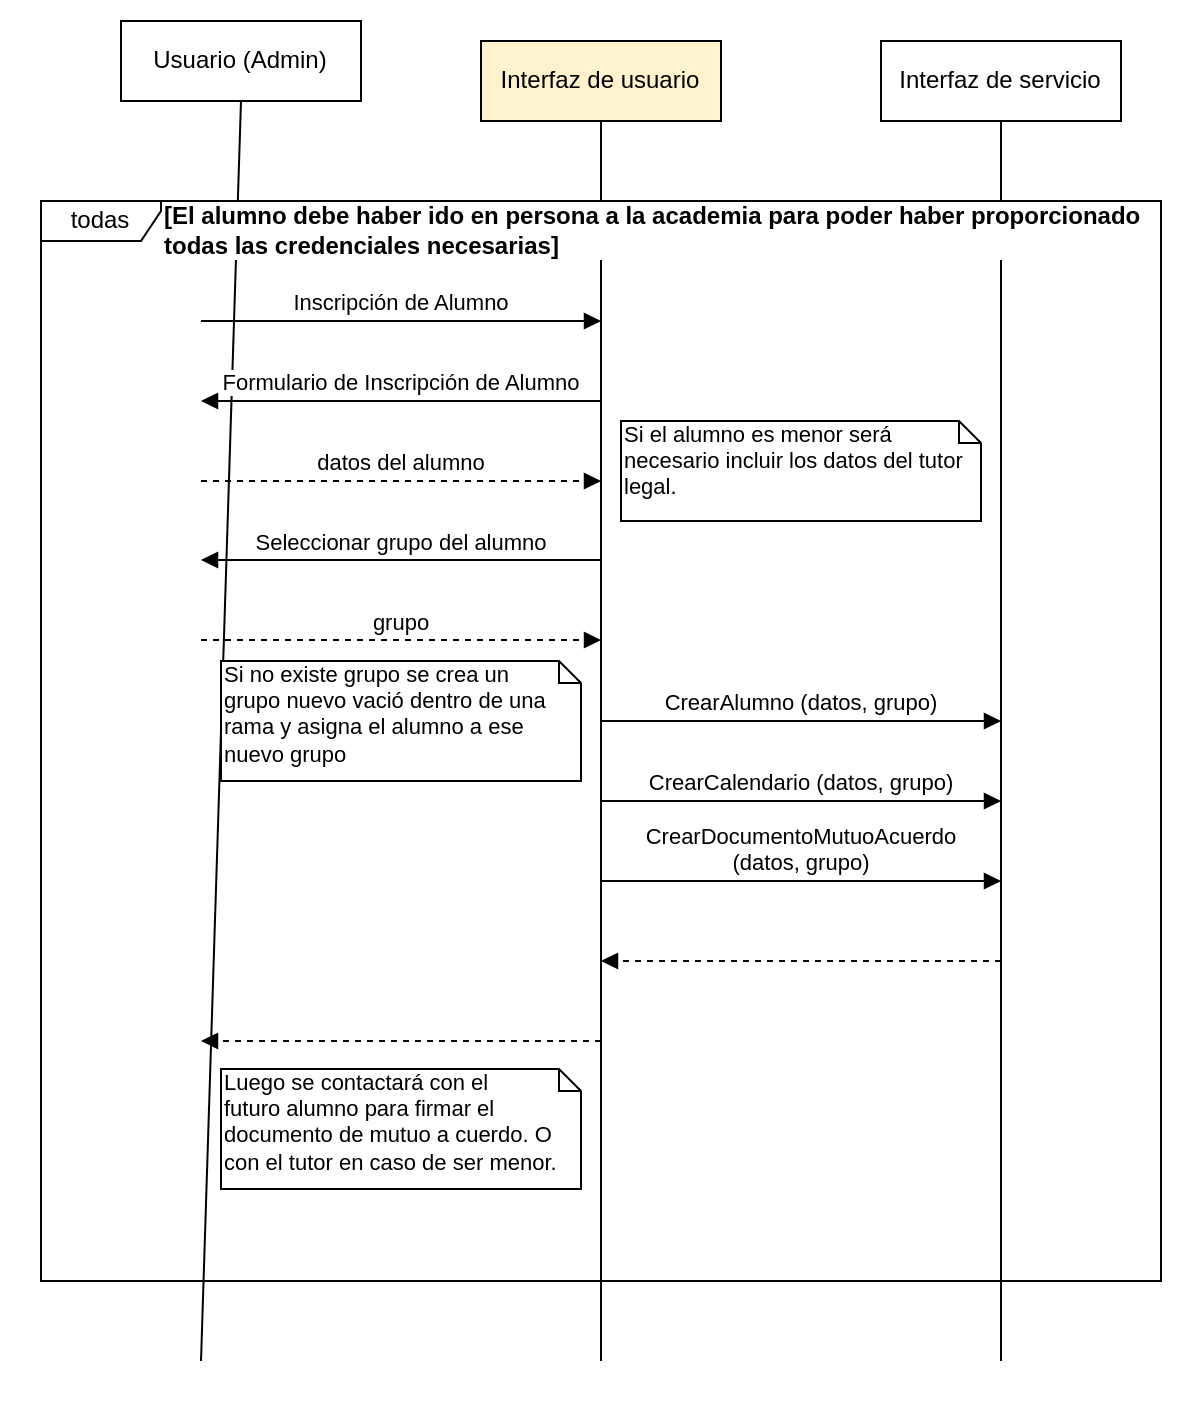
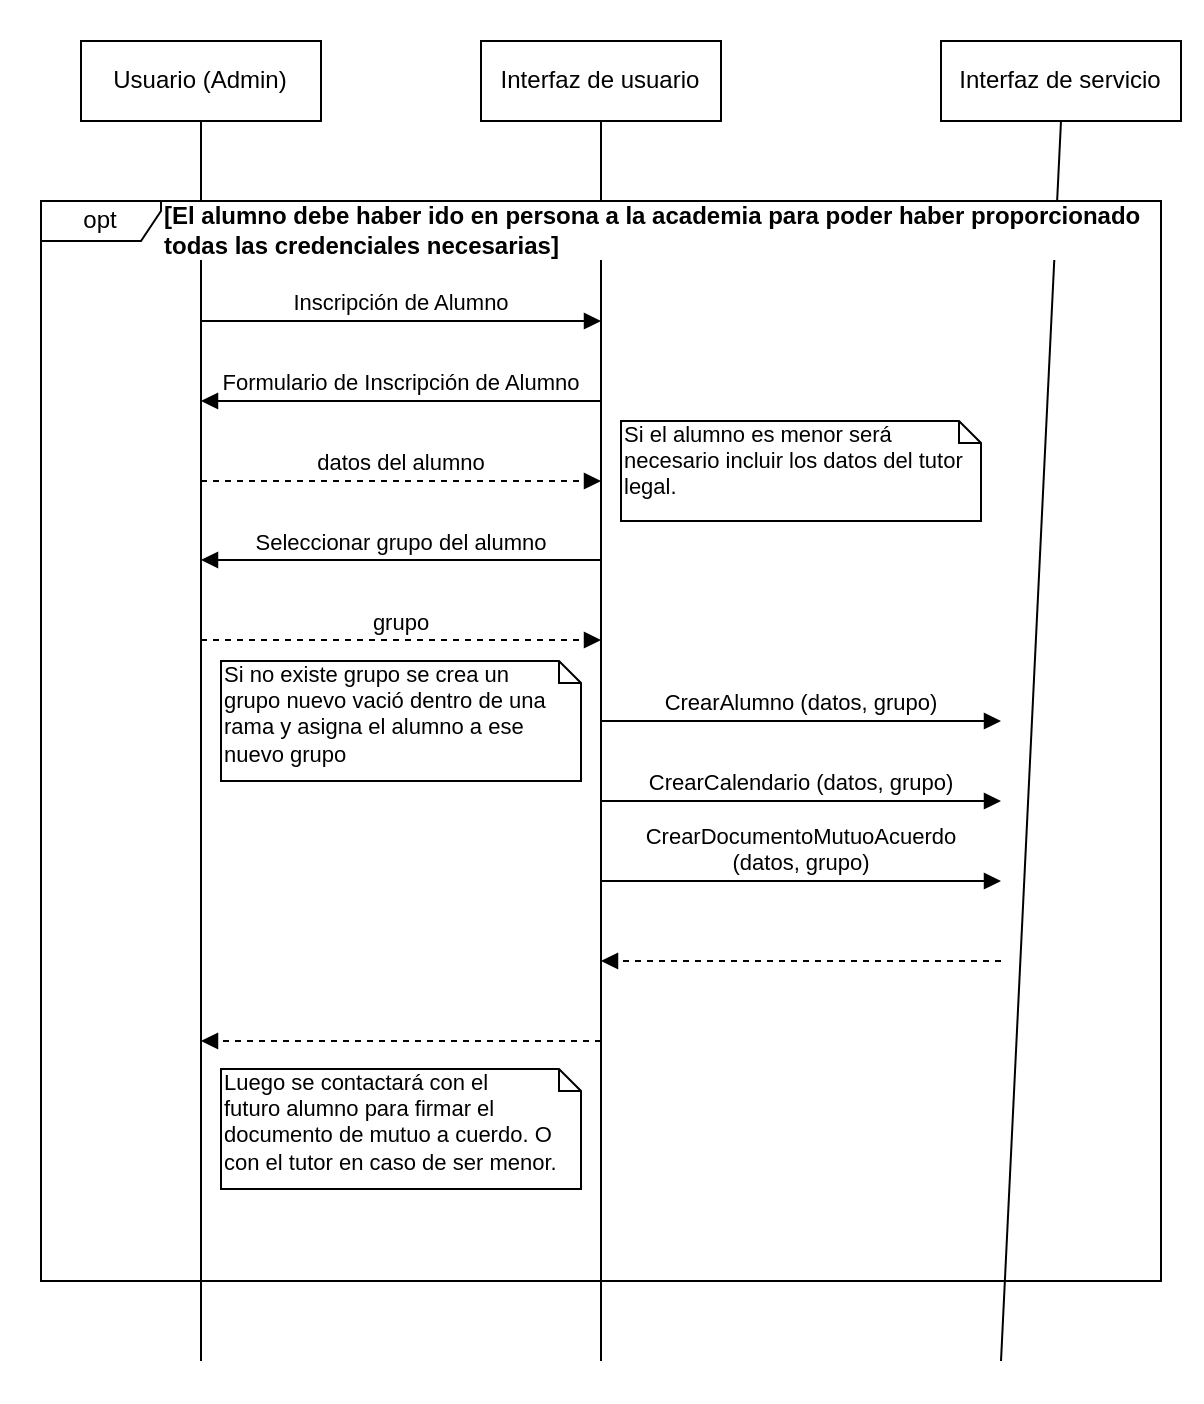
  <mxCell id="0" />
  <mxCell id="1" parent="0" />
- <mxCell id="2" value="todas" style="shape=umlFrame;whiteSpace=wrap;html=1;width=60;height=20;fillColor=#ffffff;" parent="1" vertex="1"><mxGeometry x="20" y="100" width="560" height="540" as="geometry" /></mxCell>
- <mxCell id="3" value="Usuario (Admin)" style="rounded=0;whiteSpace=wrap;html=1;" parent="1" vertex="1"><mxGeometry x="60" y="10" width="120" height="40" as="geometry" /></mxCell>
- <mxCell id="4" value="Interfaz de usuario" style="rounded=0;whiteSpace=wrap;html=1;fillColor=#fff2cc;" parent="1" vertex="1"><mxGeometry x="240" y="20" width="120" height="40" as="geometry" /></mxCell>
+ <mxCell id="2" value="opt" style="shape=umlFrame;whiteSpace=wrap;html=1;width=60;height=20;fillColor=#ffffff;" parent="1" vertex="1"><mxGeometry x="20" y="100" width="560" height="540" as="geometry" /></mxCell>
+ <mxCell id="3" value="Usuario (Admin)" style="rounded=0;whiteSpace=wrap;html=1;" parent="1" vertex="1"><mxGeometry x="40" y="20" width="120" height="40" as="geometry" /></mxCell>
+ <mxCell id="4" value="Interfaz de usuario" style="rounded=0;whiteSpace=wrap;html=1;" parent="1" vertex="1"><mxGeometry x="240" y="20" width="120" height="40" as="geometry" /></mxCell>
  <mxCell id="5" value="" style="endArrow=none;html=1;entryX=0.5;entryY=1;entryDx=0;entryDy=0;" parent="1" target="3" edge="1"><mxGeometry width="50" height="50" relative="1" as="geometry"><mxPoint x="100" y="680" as="sourcePoint" /><mxPoint x="70" y="520" as="targetPoint" /></mxGeometry></mxCell>
- <mxCell id="6" value="Interfaz de servicio" style="rounded=0;whiteSpace=wrap;html=1;" parent="1" vertex="1"><mxGeometry x="440" y="20" width="120" height="40" as="geometry" /></mxCell>
+ <mxCell id="6" value="Interfaz de servicio" style="rounded=0;whiteSpace=wrap;html=1;" parent="1" vertex="1"><mxGeometry x="470" y="20" width="120" height="40" as="geometry" /></mxCell>
  <mxCell id="7" value="" style="endArrow=none;html=1;entryX=0.5;entryY=1;entryDx=0;entryDy=0;" parent="1" target="4" edge="1"><mxGeometry width="50" height="50" relative="1" as="geometry"><mxPoint x="300" y="680" as="sourcePoint" /><mxPoint x="110" y="70" as="targetPoint" /></mxGeometry></mxCell>
  <mxCell id="8" value="" style="endArrow=none;html=1;entryX=0.5;entryY=1;entryDx=0;entryDy=0;" parent="1" target="6" edge="1"><mxGeometry width="50" height="50" relative="1" as="geometry"><mxPoint x="500" y="680" as="sourcePoint" /><mxPoint x="120" y="80" as="targetPoint" /></mxGeometry></mxCell>
  <mxCell id="9" value="[El alumno debe haber ido en persona a la academia para poder haber proporcionado todas las credenciales necesarias]" style="text;html=1;strokeColor=none;fillColor=none;align=left;verticalAlign=middle;whiteSpace=wrap;rounded=0;fontStyle=1;labelBackgroundColor=#ffffff;" parent="1" vertex="1"><mxGeometry x="80" y="100" width="500" height="30" as="geometry" /></mxCell>
  <mxCell id="10" value="Inscripción de Alumno" style="html=1;verticalAlign=bottom;endArrow=block;" parent="1" edge="1"><mxGeometry width="80" relative="1" as="geometry"><mxPoint x="100" y="160" as="sourcePoint" /><mxPoint x="300" y="160" as="targetPoint" /></mxGeometry></mxCell>
  <mxCell id="11" value="Formulario de Inscripción de Alumno" style="html=1;verticalAlign=bottom;endArrow=block;" parent="1" edge="1"><mxGeometry width="80" relative="1" as="geometry"><mxPoint x="300" y="200" as="sourcePoint" /><mxPoint x="100" y="200" as="targetPoint" /></mxGeometry></mxCell>
  <mxCell id="12" value="datos del alumno" style="html=1;verticalAlign=bottom;endArrow=block;dashed=1;" parent="1" edge="1"><mxGeometry width="80" relative="1" as="geometry"><mxPoint x="100" y="240" as="sourcePoint" /><mxPoint x="300" y="240" as="targetPoint" /></mxGeometry></mxCell>
  <mxCell id="13" value="CrearAlumno (datos, grupo)" style="html=1;verticalAlign=bottom;endArrow=block;" edge="1" parent="1"><mxGeometry width="80" relative="1" as="geometry"><mxPoint x="300" y="360" as="sourcePoint" /><mxPoint x="500" y="360" as="targetPoint" /></mxGeometry></mxCell>
  <mxCell id="14" value="" style="html=1;verticalAlign=bottom;endArrow=block;dashed=1;" edge="1" parent="1"><mxGeometry width="80" relative="1" as="geometry"><mxPoint x="500" y="480" as="sourcePoint" /><mxPoint x="300" y="480" as="targetPoint" /></mxGeometry></mxCell>
  <mxCell id="15" value="" style="html=1;verticalAlign=bottom;endArrow=block;dashed=1;" edge="1" parent="1"><mxGeometry width="80" relative="1" as="geometry"><mxPoint x="300" y="520" as="sourcePoint" /><mxPoint x="100" y="520" as="targetPoint" /></mxGeometry></mxCell>
  <mxCell id="16" value="grupo" style="html=1;verticalAlign=bottom;endArrow=block;dashed=1;" edge="1" parent="1"><mxGeometry width="80" relative="1" as="geometry"><mxPoint x="100" y="319.5" as="sourcePoint" /><mxPoint x="300" y="319.5" as="targetPoint" /></mxGeometry></mxCell>
  <mxCell id="17" value="Si el alumno es menor será necesario incluir los datos del tutor legal." style="shape=note;whiteSpace=wrap;html=1;size=11;verticalAlign=top;align=left;spacingTop=-6;fontSize=11;" vertex="1" parent="1"><mxGeometry x="310" y="210" width="180" height="50" as="geometry" /></mxCell>
  <mxCell id="18" value="Seleccionar grupo del alumno" style="html=1;verticalAlign=bottom;endArrow=block;" edge="1" parent="1"><mxGeometry width="80" relative="1" as="geometry"><mxPoint x="300" y="279.5" as="sourcePoint" /><mxPoint x="100" y="279.5" as="targetPoint" /></mxGeometry></mxCell>
  <mxCell id="19" value="Si no existe grupo se crea un&lt;br&gt;grupo nuevo vació dentro de una rama y asigna el alumno a ese nuevo grupo" style="shape=note;whiteSpace=wrap;html=1;size=11;verticalAlign=top;align=left;spacingTop=-6;fontSize=11;" vertex="1" parent="1"><mxGeometry x="110" y="330" width="180" height="60" as="geometry" /></mxCell>
  <mxCell id="20" value="CrearCalendario (datos, grupo)" style="html=1;verticalAlign=bottom;endArrow=block;" edge="1" parent="1"><mxGeometry width="80" relative="1" as="geometry"><mxPoint x="300" y="400" as="sourcePoint" /><mxPoint x="500" y="400" as="targetPoint" /></mxGeometry></mxCell>
  <mxCell id="21" value="CrearDocumentoMutuoAcuerdo&lt;br&gt;(datos, grupo)" style="html=1;verticalAlign=bottom;endArrow=block;" edge="1" parent="1"><mxGeometry width="80" relative="1" as="geometry"><mxPoint x="300" y="440" as="sourcePoint" /><mxPoint x="500" y="440" as="targetPoint" /></mxGeometry></mxCell>
  <mxCell id="22" value="Luego se contactará con el&lt;br&gt;futuro alumno para firmar el documento de mutuo a cuerdo. O con el tutor en caso de ser menor." style="shape=note;whiteSpace=wrap;html=1;size=11;verticalAlign=top;align=left;spacingTop=-6;fontSize=11;" vertex="1" parent="1"><mxGeometry x="110" y="534" width="180" height="60" as="geometry" /></mxCell>
